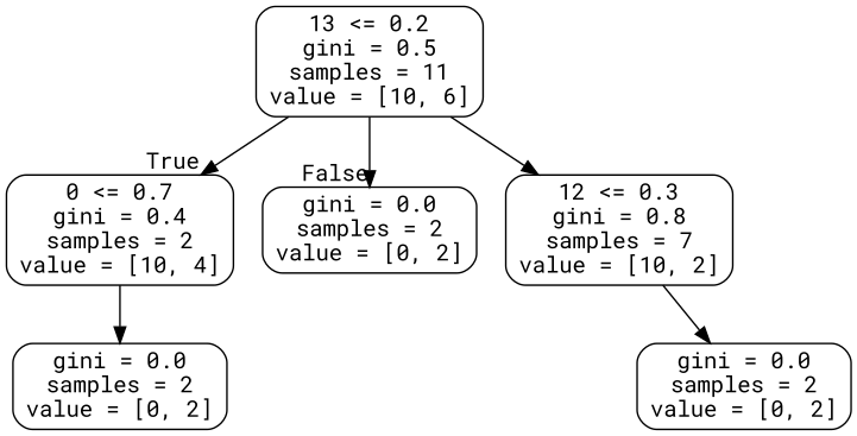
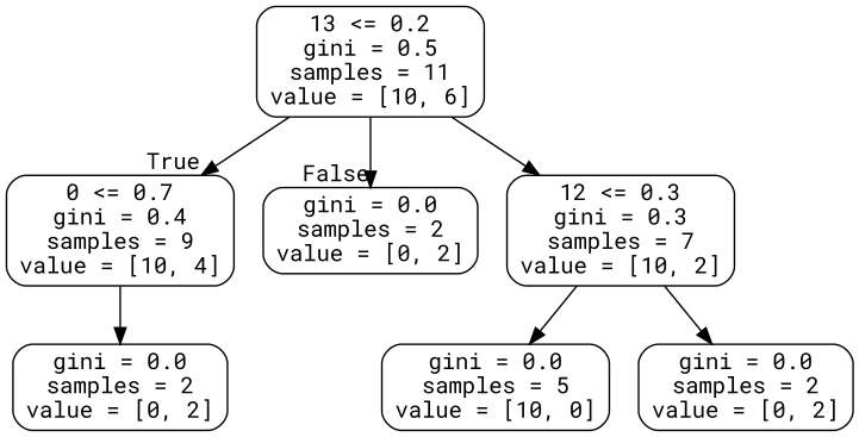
  digraph {
    fontname="Roboto Mono"
    node [color=black fontname="Roboto Mono" shape=box style=rounded]
    edge [fontname="Roboto Mono"]
    n1 [label="13 <= 0.2\ngini = 0.5\nsamples = 11\nvalue = [10, 6]"]
-   n2 [label="0 <= 0.7\ngini = 0.4\nsamples = 2\nvalue = [10, 4]"]
+   n2 [label="0 <= 0.7\ngini = 0.4\nsamples = 9\nvalue = [10, 4]"]
    n3 [label="gini = 0.0\nsamples = 2\nvalue = [0, 2]"]
-   n4 [label="12 <= 0.3\ngini = 0.8\nsamples = 7\nvalue = [10, 2]"]
+   n4 [label="12 <= 0.3\ngini = 0.3\nsamples = 7\nvalue = [10, 2]"]
    n5 [label="gini = 0.0\nsamples = 2\nvalue = [0, 2]"]
+   n6 [label="gini = 0.0\nsamples = 5\nvalue = [10, 0]"]
    n7 [label="gini = 0.0\nsamples = 2\nvalue = [0, 2]"]
    n1 -> n2 [headlabel=True labelangle=45 labeldistance=2.5]
    n1 -> n3 [headlabel=False labelangle=-45 labeldistance=2.5]
    n1 -> n4
    n2 -> n5
+   n4 -> n6
    n4 -> n7
  }
